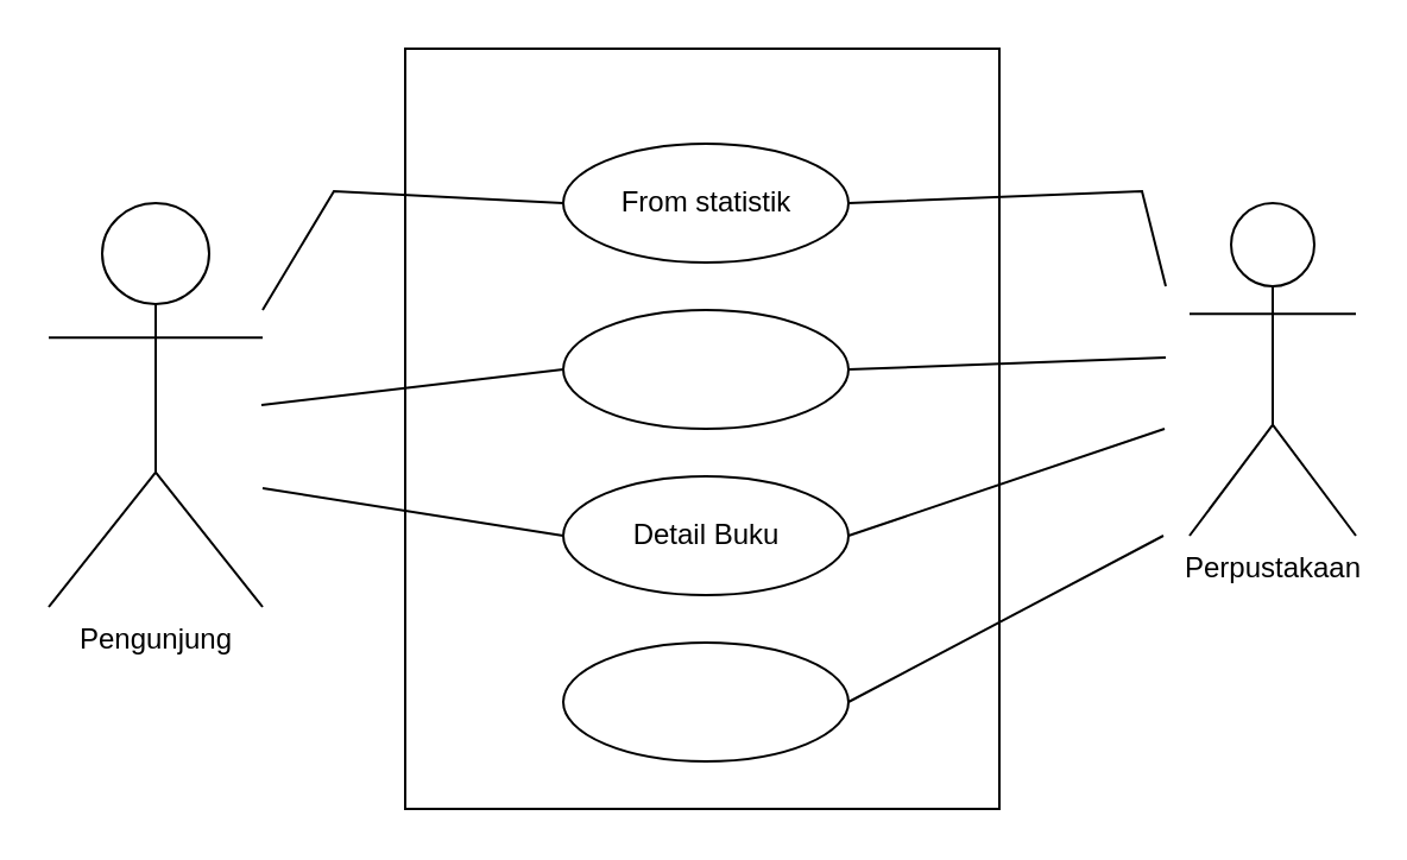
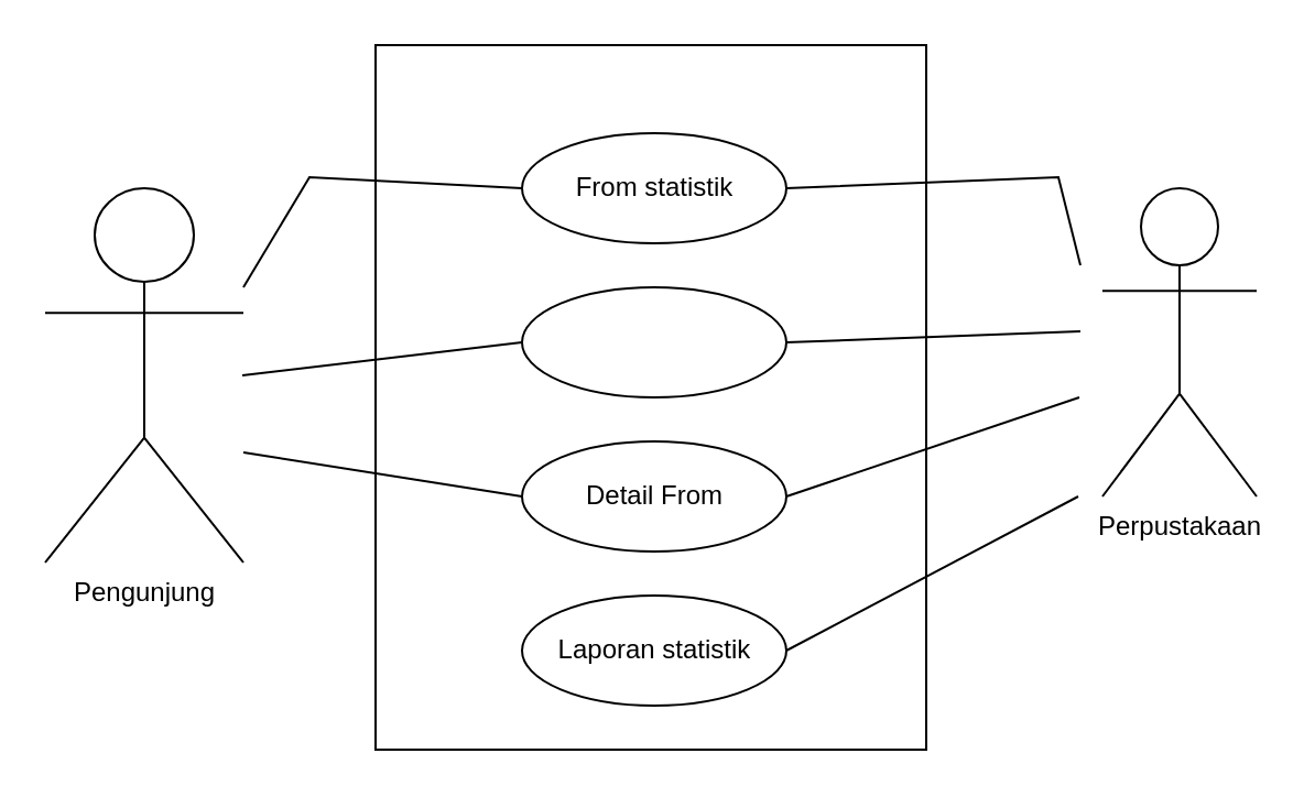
  <mxCell id="0" />
  <mxCell id="1" parent="0" />
  <mxCell id="2" value="" style="rounded=0;whiteSpace=wrap;html=1;" vertex="1" parent="1"><mxGeometry x="170" y="20" width="250" height="320" as="geometry" /></mxCell>
  <mxCell id="3" value="" style="ellipse;whiteSpace=wrap;html=1;" vertex="1" parent="1"><mxGeometry x="236.5" y="60" width="120" height="50" as="geometry" /></mxCell>
  <mxCell id="4" value="" style="ellipse;whiteSpace=wrap;html=1;" vertex="1" parent="1"><mxGeometry x="236.5" y="130" width="120" height="50" as="geometry" /></mxCell>
  <mxCell id="5" value="" style="ellipse;whiteSpace=wrap;html=1;" vertex="1" parent="1"><mxGeometry x="236.5" y="200" width="120" height="50" as="geometry" /></mxCell>
  <mxCell id="6" value="" style="ellipse;whiteSpace=wrap;html=1;" vertex="1" parent="1"><mxGeometry x="236.5" y="270" width="120" height="50" as="geometry" /></mxCell>
  <mxCell id="7" value="From statistik" style="text;html=1;strokeColor=none;fillColor=none;align=center;verticalAlign=middle;whiteSpace=wrap;rounded=0;" vertex="1" parent="1"><mxGeometry x="241.5" y="70" width="110" height="30" as="geometry" /></mxCell>
- <mxCell id="8" value="Detail Buku" style="text;html=1;strokeColor=none;fillColor=none;align=center;verticalAlign=middle;whiteSpace=wrap;rounded=0;" vertex="1" parent="1"><mxGeometry x="241.5" y="210" width="110" height="30" as="geometry" /></mxCell>
+ <mxCell id="8" value="Detail From" style="text;html=1;strokeColor=none;fillColor=none;align=center;verticalAlign=middle;whiteSpace=wrap;rounded=0;" vertex="1" parent="1"><mxGeometry x="241.5" y="210" width="110" height="30" as="geometry" /></mxCell>
+ <mxCell id="9" value="Laporan statistik" style="text;html=1;strokeColor=none;fillColor=none;align=center;verticalAlign=middle;whiteSpace=wrap;rounded=0;" vertex="1" parent="1"><mxGeometry x="241.5" y="280" width="110" height="30" as="geometry" /></mxCell>
  <mxCell id="10" value="Pengunjung" style="shape=umlActor;verticalLabelPosition=bottom;verticalAlign=top;html=1;outlineConnect=0;" vertex="1" parent="1"><mxGeometry x="20" y="85" width="90" height="170" as="geometry" /></mxCell>
  <mxCell id="11" value="" style="endArrow=none;html=1;rounded=0;entryX=0;entryY=0.5;entryDx=0;entryDy=0;" edge="1" parent="1" target="3"><mxGeometry width="50" height="50" relative="1" as="geometry"><mxPoint x="110" y="130" as="sourcePoint" /><mxPoint x="130" y="90" as="targetPoint" /><Array as="points"><mxPoint x="140" y="80" /></Array></mxGeometry></mxCell>
  <mxCell id="12" value="" style="endArrow=none;html=1;rounded=0;entryX=0;entryY=0.5;entryDx=0;entryDy=0;" edge="1" parent="1" target="4"><mxGeometry width="50" height="50" relative="1" as="geometry"><mxPoint x="109.5" y="170" as="sourcePoint" /><mxPoint x="236.5" y="125" as="targetPoint" /><Array as="points" /></mxGeometry></mxCell>
  <mxCell id="13" value="" style="endArrow=none;html=1;rounded=0;entryX=0;entryY=0.5;entryDx=0;entryDy=0;" edge="1" parent="1" target="5"><mxGeometry width="50" height="50" relative="1" as="geometry"><mxPoint x="110" y="205" as="sourcePoint" /><mxPoint x="160" y="155" as="targetPoint" /></mxGeometry></mxCell>
  <mxCell id="14" value="Perpustakaan" style="shape=umlActor;verticalLabelPosition=bottom;verticalAlign=top;html=1;outlineConnect=0;" vertex="1" parent="1"><mxGeometry x="500" y="85" width="70" height="140" as="geometry" /></mxCell>
  <mxCell id="15" value="" style="endArrow=none;html=1;rounded=0;exitX=1;exitY=0.5;exitDx=0;exitDy=0;" edge="1" parent="1" source="3"><mxGeometry width="50" height="50" relative="1" as="geometry"><mxPoint x="440" y="160" as="sourcePoint" /><mxPoint x="490" y="120" as="targetPoint" /><Array as="points"><mxPoint x="480" y="80" /></Array></mxGeometry></mxCell>
  <mxCell id="16" value="" style="endArrow=none;html=1;rounded=0;exitX=1;exitY=0.5;exitDx=0;exitDy=0;" edge="1" parent="1" source="4"><mxGeometry width="50" height="50" relative="1" as="geometry"><mxPoint x="440" y="200" as="sourcePoint" /><mxPoint x="490" y="150" as="targetPoint" /></mxGeometry></mxCell>
  <mxCell id="17" value="" style="endArrow=none;html=1;rounded=0;exitX=1;exitY=0.5;exitDx=0;exitDy=0;" edge="1" parent="1" source="5"><mxGeometry width="50" height="50" relative="1" as="geometry"><mxPoint x="356.5" y="185" as="sourcePoint" /><mxPoint x="489.5" y="180" as="targetPoint" /></mxGeometry></mxCell>
  <mxCell id="18" value="" style="endArrow=none;html=1;rounded=0;exitX=1;exitY=0.5;exitDx=0;exitDy=0;" edge="1" parent="1" source="6"><mxGeometry width="50" height="50" relative="1" as="geometry"><mxPoint x="360" y="290" as="sourcePoint" /><mxPoint x="489" y="225" as="targetPoint" /></mxGeometry></mxCell>
